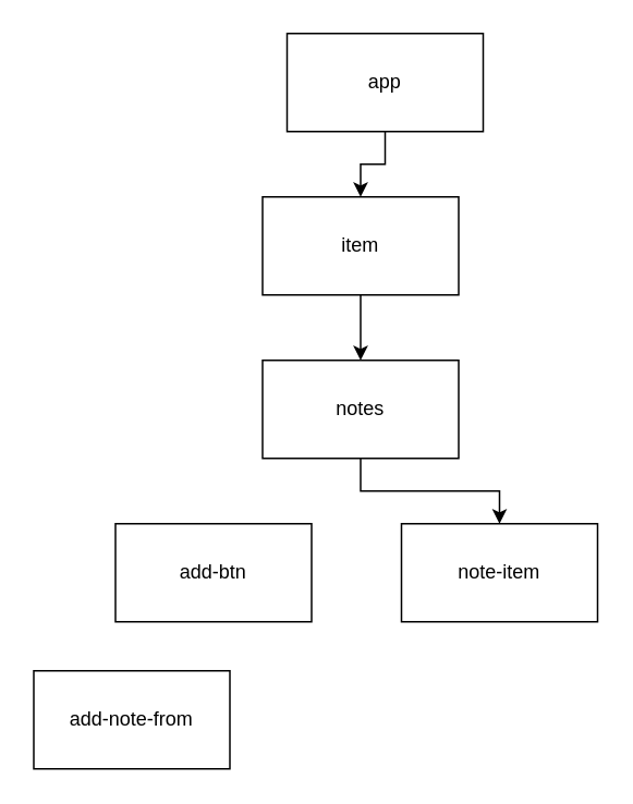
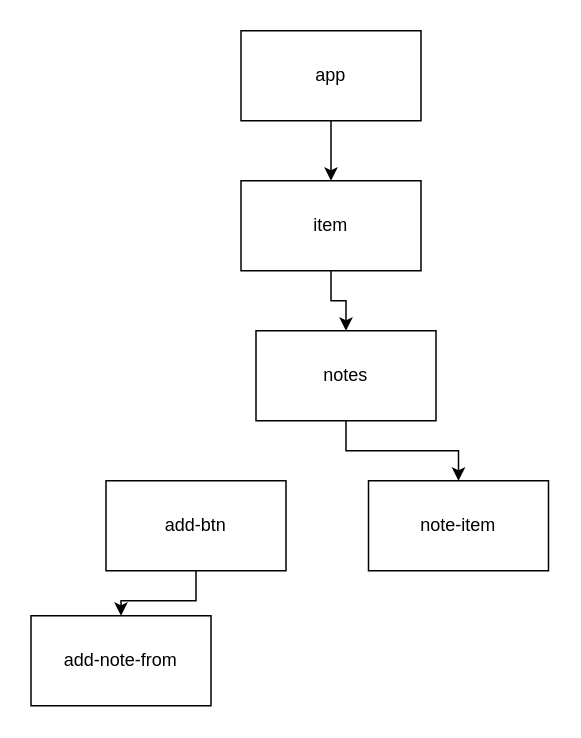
  <mxCell id="0" />
  <mxCell id="1" parent="0" />
  <mxCell id="2" style="edgeStyle=orthogonalEdgeStyle;rounded=0;orthogonalLoop=1;jettySize=auto;html=1;exitX=0.5;exitY=1;exitDx=0;exitDy=0;entryX=0.5;entryY=0;entryDx=0;entryDy=0;" edge="1" parent="1" source="3" target="5"><mxGeometry relative="1" as="geometry" /></mxCell>
- <mxCell id="3" value="app" style="rounded=0;whiteSpace=wrap;html=1;" vertex="1" parent="1"><mxGeometry x="175" y="20" width="120" height="60" as="geometry" /></mxCell>
+ <mxCell id="3" value="app" style="rounded=0;whiteSpace=wrap;html=1;" vertex="1" parent="1"><mxGeometry x="160" y="20" width="120" height="60" as="geometry" /></mxCell>
  <mxCell id="4" style="edgeStyle=orthogonalEdgeStyle;rounded=0;orthogonalLoop=1;jettySize=auto;html=1;exitX=0.5;exitY=1;exitDx=0;exitDy=0;entryX=0.5;entryY=0;entryDx=0;entryDy=0;" edge="1" parent="1" source="5" target="7"><mxGeometry relative="1" as="geometry" /></mxCell>
  <mxCell id="5" value="item" style="rounded=0;whiteSpace=wrap;html=1;" vertex="1" parent="1"><mxGeometry x="160" y="120" width="120" height="60" as="geometry" /></mxCell>
  <mxCell id="6" style="edgeStyle=orthogonalEdgeStyle;rounded=0;orthogonalLoop=1;jettySize=auto;html=1;exitX=0.5;exitY=1;exitDx=0;exitDy=0;entryX=0.5;entryY=0;entryDx=0;entryDy=0;" edge="1" parent="1" source="7" target="10"><mxGeometry relative="1" as="geometry" /></mxCell>
- <mxCell id="7" value="notes" style="rounded=0;whiteSpace=wrap;html=1;" vertex="1" parent="1"><mxGeometry x="160" y="220" width="120" height="60" as="geometry" /></mxCell>
+ <mxCell id="7" value="notes" style="rounded=0;whiteSpace=wrap;html=1;" vertex="1" parent="1"><mxGeometry x="170" y="220" width="120" height="60" as="geometry" /></mxCell>
+ <mxCell id="8" style="edgeStyle=orthogonalEdgeStyle;rounded=0;orthogonalLoop=1;jettySize=auto;html=1;exitX=0.5;exitY=1;exitDx=0;exitDy=0;entryX=0.5;entryY=0;entryDx=0;entryDy=0;" edge="1" parent="1" source="9" target="11"><mxGeometry relative="1" as="geometry" /></mxCell>
  <mxCell id="9" value="add-btn" style="rounded=0;whiteSpace=wrap;html=1;" vertex="1" parent="1"><mxGeometry x="70" y="320" width="120" height="60" as="geometry" /></mxCell>
  <mxCell id="10" value="note-item" style="rounded=0;whiteSpace=wrap;html=1;" vertex="1" parent="1"><mxGeometry x="245" y="320" width="120" height="60" as="geometry" /></mxCell>
  <mxCell id="11" value="add-note-from" style="rounded=0;whiteSpace=wrap;html=1;" vertex="1" parent="1"><mxGeometry x="20" y="410" width="120" height="60" as="geometry" /></mxCell>
